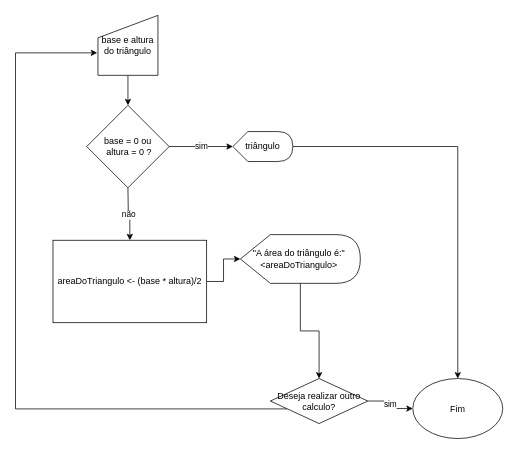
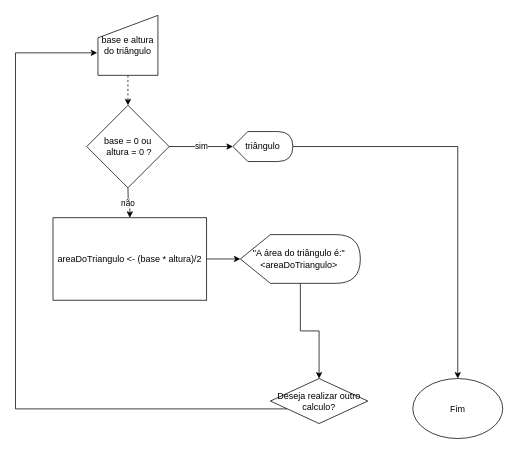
  <mxCell id="0" />
  <mxCell id="1" parent="0" />
  <mxCell id="2" value="Fim" style="ellipse;whiteSpace=wrap;html=1;" vertex="1" parent="1"><mxGeometry x="550" y="504.52" width="120" height="80" as="geometry" /></mxCell>
- <mxCell id="3" value="" style="edgeStyle=orthogonalEdgeStyle;rounded=0;orthogonalLoop=1;jettySize=auto;html=1;" edge="1" parent="1" source="4" target="6"><mxGeometry relative="1" as="geometry" /></mxCell>
+ <mxCell id="3" value="" style="edgeStyle=orthogonalEdgeStyle;rounded=0;orthogonalLoop=1;jettySize=auto;html=1;dashed=1;" edge="1" parent="1" source="4" target="6"><mxGeometry relative="1" as="geometry" /></mxCell>
  <mxCell id="4" value="base e altura do triângulo" style="shape=manualInput;whiteSpace=wrap;html=1;" vertex="1" parent="1"><mxGeometry x="130" y="20" width="80" height="80" as="geometry" /></mxCell>
  <mxCell id="5" value="sim" style="edgeStyle=orthogonalEdgeStyle;rounded=0;orthogonalLoop=1;jettySize=auto;html=1;" edge="1" parent="1" source="6" target="8"><mxGeometry relative="1" as="geometry" /></mxCell>
  <mxCell id="6" value="base = 0 ou&lt;br&gt;&amp;nbsp;altura = 0 ?" style="rhombus;whiteSpace=wrap;html=1;" vertex="1" parent="1"><mxGeometry x="115" y="140" width="110" height="110" as="geometry" /></mxCell>
  <mxCell id="7" style="edgeStyle=orthogonalEdgeStyle;rounded=0;orthogonalLoop=1;jettySize=auto;html=1;entryX=0.5;entryY=0;entryDx=0;entryDy=0;" edge="1" parent="1" source="8" target="2"><mxGeometry relative="1" as="geometry" /></mxCell>
  <mxCell id="8" value="triângulo" style="shape=display;whiteSpace=wrap;html=1;" vertex="1" parent="1"><mxGeometry x="310" y="175" width="80" height="40" as="geometry" /></mxCell>
  <mxCell id="9" value="não" style="edgeStyle=orthogonalEdgeStyle;rounded=0;orthogonalLoop=1;jettySize=auto;html=1;" edge="1" parent="1" target="11"><mxGeometry relative="1" as="geometry"><mxPoint x="170" y="250" as="sourcePoint" /></mxGeometry></mxCell>
  <mxCell id="10" value="" style="edgeStyle=orthogonalEdgeStyle;rounded=0;orthogonalLoop=1;jettySize=auto;html=1;" edge="1" parent="1" source="11" target="13"><mxGeometry relative="1" as="geometry" /></mxCell>
- <mxCell id="11" value="areaDoTriangulo &amp;lt;- (base * altura)/2" style="rounded=0;whiteSpace=wrap;html=1;fontFamily=Helvetica;fontSize=12;fontColor=#000000;align=center;strokeColor=#000000;fillColor=#ffffff;" vertex="1" parent="1"><mxGeometry x="70" y="320" width="205" height="110" as="geometry" /></mxCell>
+ <mxCell id="11" value="areaDoTriangulo &amp;lt;- (base * altura)/2" style="rounded=0;whiteSpace=wrap;html=1;fontFamily=Helvetica;fontSize=12;fontColor=#000000;align=center;strokeColor=#000000;fillColor=#ffffff;" vertex="1" parent="1"><mxGeometry x="70" y="290" width="205" height="110" as="geometry" /></mxCell>
  <mxCell id="12" value="" style="edgeStyle=orthogonalEdgeStyle;rounded=0;orthogonalLoop=1;jettySize=auto;html=1;" edge="1" parent="1" source="13" target="16"><mxGeometry relative="1" as="geometry" /></mxCell>
  <mxCell id="13" value="&quot;A área do triângulo é:&quot;&amp;nbsp;&lt;br&gt;&amp;lt;areaDoTriangulo&amp;gt;&amp;nbsp;" style="shape=display;whiteSpace=wrap;html=1;" vertex="1" parent="1"><mxGeometry x="320" y="312.5" width="160" height="65" as="geometry" /></mxCell>
- <mxCell id="14" value="sim" style="edgeStyle=orthogonalEdgeStyle;rounded=0;orthogonalLoop=1;jettySize=auto;html=1;" edge="1" parent="1" source="16" target="2"><mxGeometry relative="1" as="geometry" /></mxCell>
  <mxCell id="15" style="edgeStyle=orthogonalEdgeStyle;rounded=0;orthogonalLoop=1;jettySize=auto;html=1;" edge="1" parent="1" source="16"><mxGeometry relative="1" as="geometry"><mxPoint x="129" y="70" as="targetPoint" /><Array as="points"><mxPoint x="20" y="545" /><mxPoint x="20" y="70" /></Array></mxGeometry></mxCell>
  <mxCell id="16" value="Deseja realizar outro calculo?" style="rhombus;whiteSpace=wrap;html=1;" vertex="1" parent="1"><mxGeometry x="360" y="504.52" width="130" height="60" as="geometry" /></mxCell>
